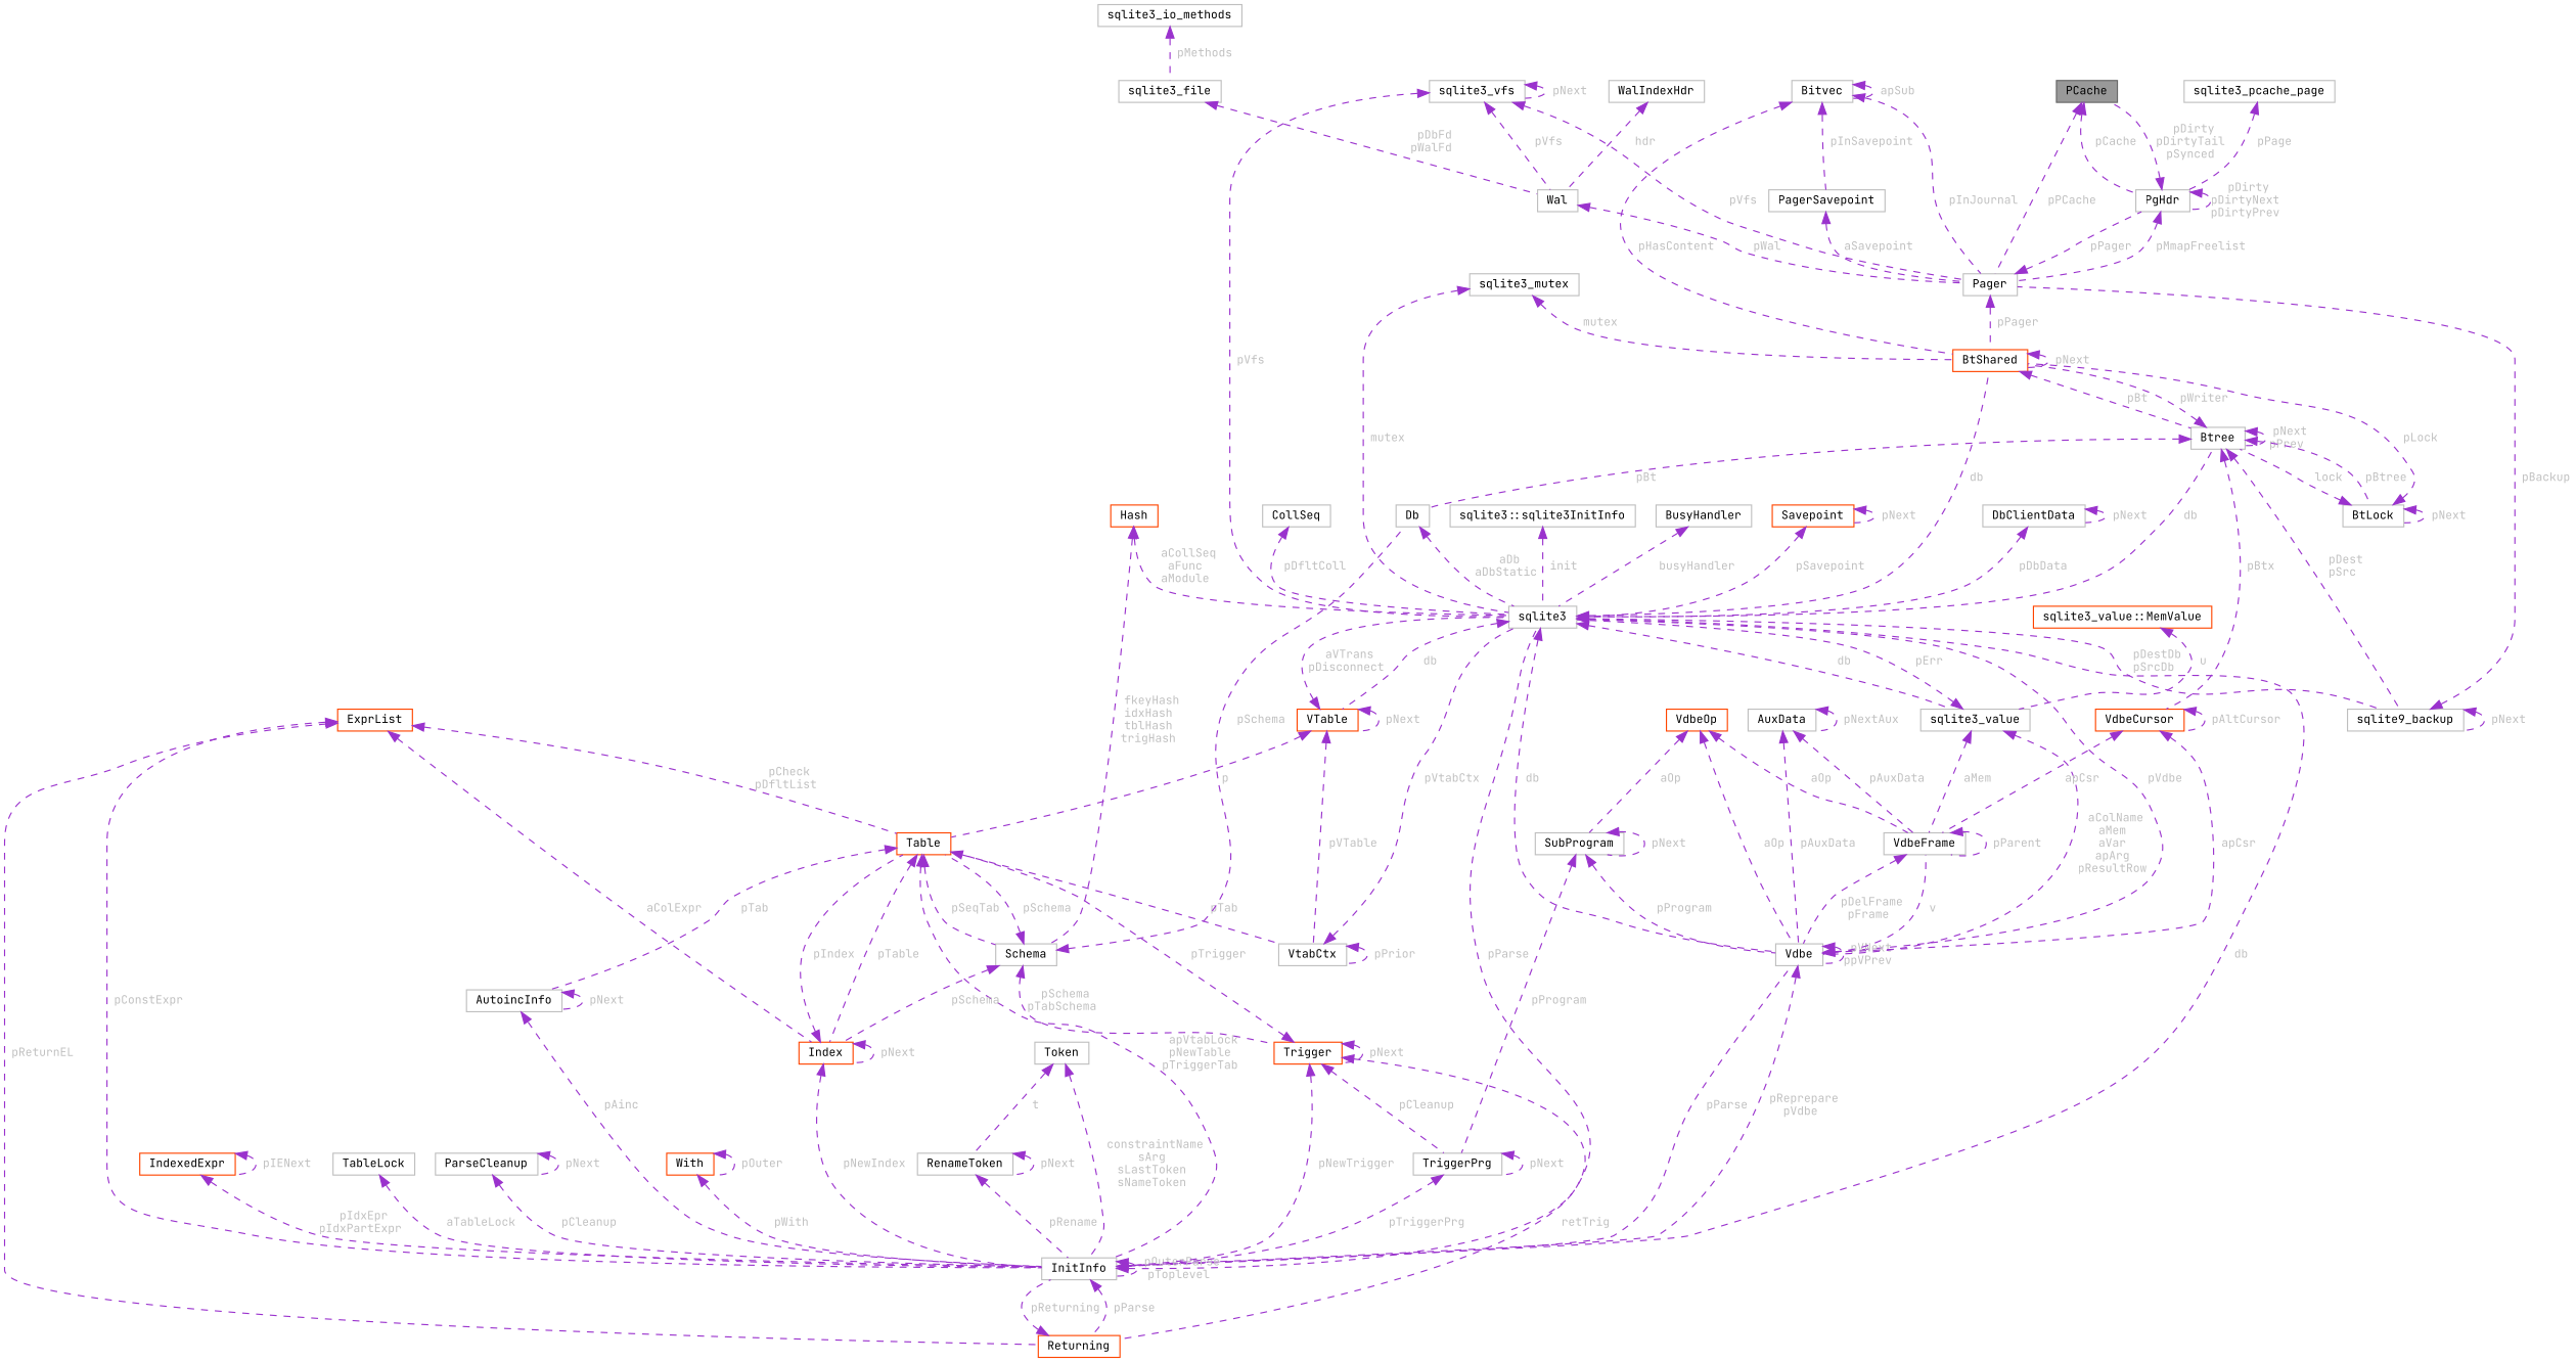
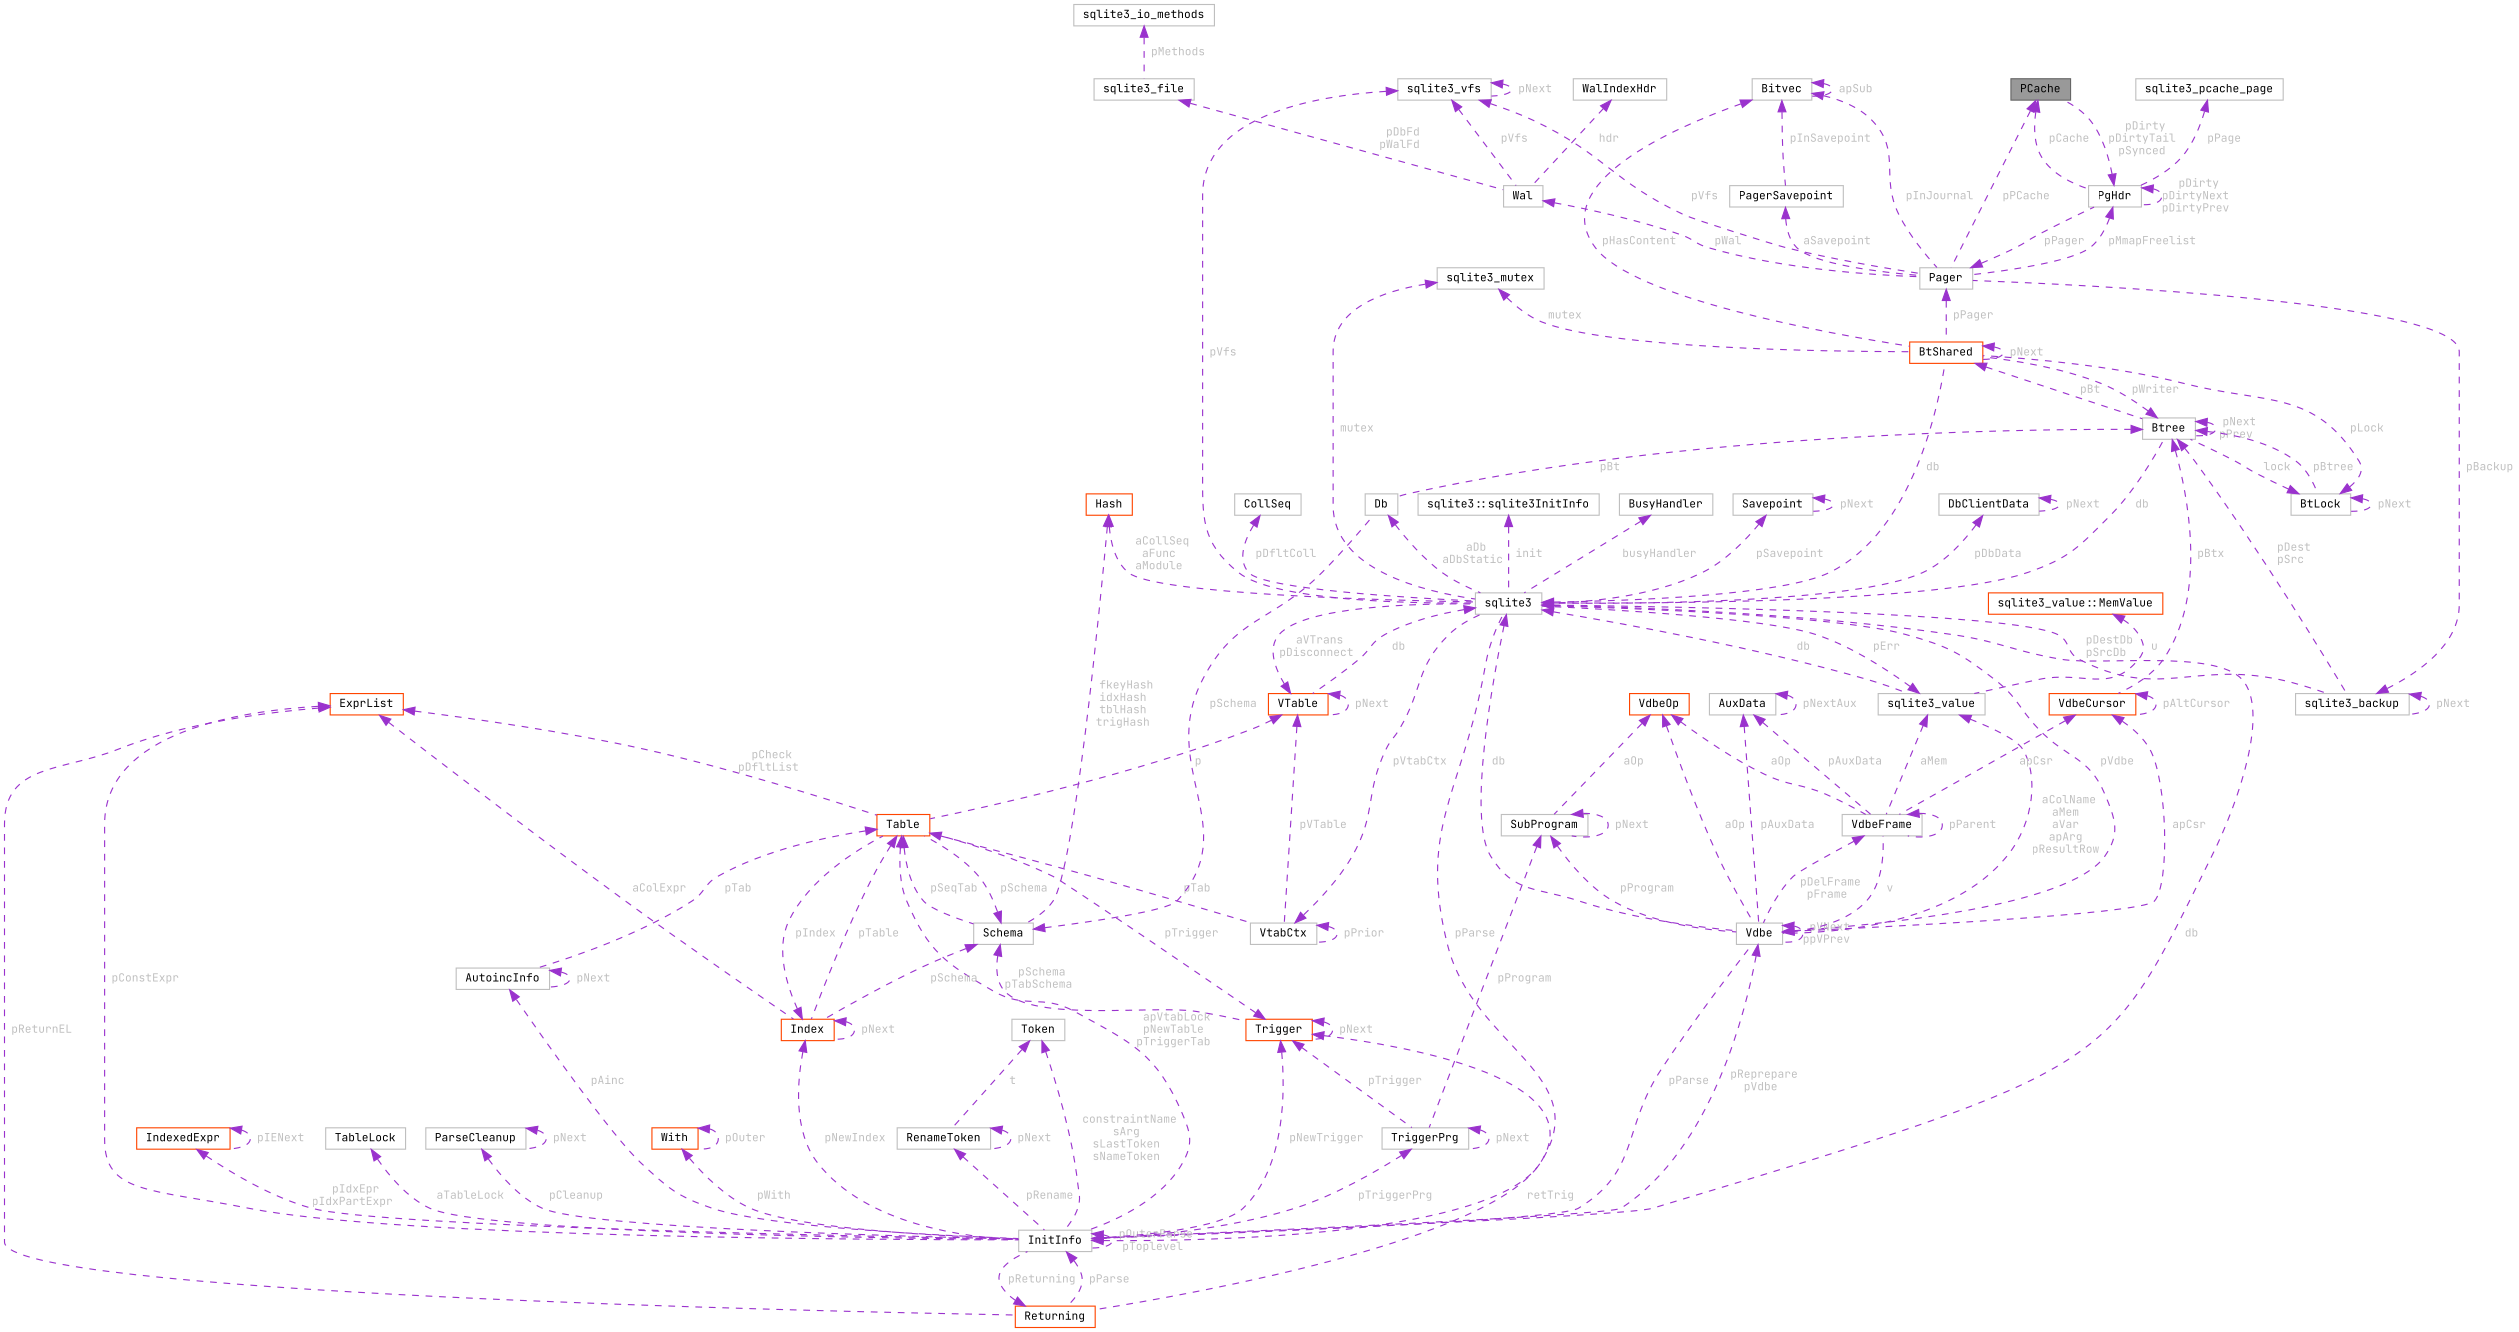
  digraph {
    fontname="JetBrains Mono"
    node [color=grey75 fillcolor=white fontname="JetBrains Mono" fontsize=10 shape=box style=filled]
    edge [color=darkorchid3 dir=back fontcolor=grey fontname="JetBrains Mono" fontsize=10 labelfontname=Helvetica labelfontsize=10 style=dashed]
    n1 [color=gray40 fillcolor=grey60 fontcolor=black height=0.2 label=PCache width=0.4]
    n2 [height=0.2 label=PgHdr width=0.4]
    n3 [height=0.2 label=Pager width=0.4]
    n4 [color=orangered height=0.2 label=BtShared width=0.4]
    n5 [height=0.2 label=sqlite3_pcache_page width=0.4]
    n6 [height=0.2 label=Btree width=0.4]
    n7 [height=0.2 label=sqlite3_vfs width=0.4]
    n8 [height=0.2 label=sqlite3 width=0.4]
    n9 [height=0.2 label=Wal width=0.4]
-   n10 [height=0.2 label=sqlite9_backup width=0.4]
+   n10 [height=0.2 label=sqlite3_backup width=0.4]
    n11 [height=0.2 label=Vdbe width=0.4]
    n12 [height=0.2 label=InitInfo width=0.4]
    n13 [color=orangered height=0.2 label=VTable width=0.4]
    n14 [height=0.2 label=sqlite3_value width=0.4]
    n15 [height=0.2 label=Bitvec width=0.4]
    n16 [height=0.2 label=PagerSavepoint width=0.4]
    n17 [height=0.2 label=sqlite3_file width=0.4]
    n18 [height=0.2 label=sqlite3_io_methods width=0.4]
    n19 [height=0.2 label=VdbeFrame width=0.4]
    n20 [color=orangered height=0.2 label=Returning width=0.4]
    n21 [color=orangered height=0.2 label=Table width=0.4]
    n22 [height=0.2 label=VtabCtx width=0.4]
    n23 [height=0.2 label=Db width=0.4]
    n24 [color=orangered height=0.2 label=VdbeCursor width=0.4]
    n25 [height=0.2 label=BtLock width=0.4]
    n26 [color=orangered height=0.2 label=ExprList width=0.4]
    n27 [color=orangered height=0.2 label=Index width=0.4]
    n28 [height=0.2 label=AutoincInfo width=0.4]
    n29 [height=0.2 label=Schema width=0.4]
    n30 [color=orangered height=0.2 label=IndexedExpr width=0.4]
    n31 [height=0.2 label=TableLock width=0.4]
    n32 [color=orangered height=0.2 label=Trigger width=0.4]
    n33 [height=0.2 label=TriggerPrg width=0.4]
    n34 [color=orangered height=0.2 label=Hash width=0.4]
    n35 [height=0.2 label=SubProgram width=0.4]
    n36 [color=orangered height=0.2 label=VdbeOp width=0.4]
    n37 [height=0.2 label=ParseCleanup width=0.4]
    n38 [height=0.2 label=Token width=0.4]
    n39 [height=0.2 label=RenameToken width=0.4]
    n40 [color=orangered height=0.2 label=With width=0.4]
    n41 [color=orangered height=0.2 label="sqlite3_value::MemValue" width=0.4]
    n42 [height=0.2 label=sqlite3_mutex width=0.4]
    n43 [height=0.2 label=AuxData width=0.4]
    n44 [height=0.2 label=CollSeq width=0.4]
    n45 [height=0.2 label="sqlite3::sqlite3InitInfo" width=0.4]
    n46 [height=0.2 label=BusyHandler width=0.4]
-   n47 [color=orangered height=0.2 label=Savepoint width=0.4]
+   n47 [height=0.2 label=Savepoint width=0.4]
    n48 [height=0.2 label=DbClientData width=0.4]
    n49 [height=0.2 label=WalIndexHdr width=0.4]
    n1 -> n2 [label=" pCache"]
    n1 -> n3 [label=" pPCache"]
    n2 -> n1 [label=" pDirty\npDirtyTail\npSynced"]
    n2 -> n2 [label=" pDirty\npDirtyNext\npDirtyPrev"]
    n2 -> n3 [label=" pMmapFreelist"]
    n3 -> n2 [label=" pPager"]
    n3 -> n4 [label=" pPager"]
    n4 -> n4 [label=" pNext"]
    n4 -> n6 [label=" pBt"]
    n5 -> n2 [label=" pPage"]
    n6 -> n4 [label=" pWriter"]
    n6 -> n6 [label=" pNext\npPrev"]
    n6 -> n10 [label=" pDest\npSrc"]
    n6 -> n23 [label=" pBt"]
    n6 -> n24 [label=" pBtx"]
    n6 -> n25 [label=" pBtree"]
    n7 -> n3 [label=" pVfs"]
    n7 -> n7 [label=" pNext"]
    n7 -> n8 [label=" pVfs"]
    n7 -> n9 [label=" pVfs"]
    n8 -> n4 [label=" db"]
    n8 -> n6 [label=" db"]
    n8 -> n10 [label=" pDestDb\npSrcDb"]
    n8 -> n11 [label=" db"]
    n8 -> n12 [label=" db"]
    n8 -> n13 [label=" db"]
    n8 -> n14 [label=" db"]
    n9 -> n3 [label=" pWal"]
    n10 -> n3 [label=" pBackup"]
    n10 -> n10 [label=" pNext"]
    n11 -> n8 [label=" pVdbe"]
    n11 -> n11 [label=" pVNext\nppVPrev"]
    n11 -> n12 [label=" pReprepare\npVdbe"]
    n11 -> n19 [label=" v"]
    n12 -> n8 [label=" pParse"]
    n12 -> n11 [label=" pParse"]
    n12 -> n12 [label=" pOuterParse\npToplevel"]
    n12 -> n20 [label=" pParse"]
    n13 -> n8 [label=" aVTrans\npDisconnect"]
    n13 -> n13 [label=" pNext"]
    n13 -> n21 [label=" p"]
    n13 -> n22 [label=" pVTable"]
    n14 -> n8 [label=" pErr"]
    n14 -> n11 [label=" aColName\naMem\naVar\napArg\npResultRow"]
    n14 -> n19 [label=" aMem"]
    n15 -> n3 [label=" pInJournal"]
    n15 -> n4 [label=" pHasContent"]
    n15 -> n15 [label=" apSub"]
    n15 -> n16 [label=" pInSavepoint"]
    n16 -> n3 [label=" aSavepoint"]
    n17 -> n9 [label=" pDbFd\npWalFd"]
    n18 -> n17 [label=" pMethods"]
    n19 -> n11 [label=" pDelFrame\npFrame"]
    n19 -> n19 [label=" pParent"]
    n20 -> n12 [label=" pReturning"]
    n21 -> n12 [label=" apVtabLock\npNewTable\npTriggerTab"]
    n21 -> n22 [label=" pTab"]
    n21 -> n27 [label=" pTable"]
    n21 -> n28 [label=" pTab"]
    n21 -> n29 [label=" pSeqTab"]
    n22 -> n8 [label=" pVtabCtx"]
    n22 -> n22 [label=" pPrior"]
    n23 -> n8 [label=" aDb\naDbStatic"]
    n24 -> n11 [label=" apCsr"]
    n24 -> n19 [label=" apCsr"]
    n24 -> n24 [label=" pAltCursor"]
    n25 -> n4 [label=" pLock"]
    n25 -> n6 [label=" lock"]
    n25 -> n25 [label=" pNext"]
    n26 -> n12 [label=" pConstExpr"]
    n26 -> n20 [label=" pReturnEL"]
    n26 -> n21 [label=" pCheck\npDfltList"]
    n26 -> n27 [label=" aColExpr"]
    n27 -> n12 [label=" pNewIndex"]
    n27 -> n21 [label=" pIndex"]
    n27 -> n27 [label=" pNext"]
    n28 -> n12 [label=" pAinc"]
    n28 -> n28 [label=" pNext"]
    n29 -> n21 [label=" pSchema"]
    n29 -> n23 [label=" pSchema"]
    n29 -> n27 [label=" pSchema"]
    n29 -> n32 [label=" pSchema\npTabSchema"]
    n30 -> n12 [label=" pIdxEpr\npIdxPartExpr"]
    n30 -> n30 [label=" pIENext"]
    n31 -> n12 [label=" aTableLock"]
    n32 -> n12 [label=" pNewTrigger"]
    n32 -> n20 [label=" retTrig"]
    n32 -> n21 [label=" pTrigger"]
    n32 -> n32 [label=" pNext"]
-   n32 -> n33 [label=" pCleanup"]
+   n32 -> n33 [label=" pTrigger"]
    n33 -> n12 [label=" pTriggerPrg"]
    n33 -> n33 [label=" pNext"]
    n34 -> n8 [label=" aCollSeq\naFunc\naModule"]
    n34 -> n29 [label=" fkeyHash\nidxHash\ntblHash\ntrigHash"]
    n35 -> n11 [label=" pProgram"]
    n35 -> n33 [label=" pProgram"]
    n35 -> n35 [label=" pNext"]
    n36 -> n11 [label=" aOp"]
    n36 -> n19 [label=" aOp"]
    n36 -> n35 [label=" aOp"]
    n37 -> n12 [label=" pCleanup"]
    n37 -> n37 [label=" pNext"]
    n38 -> n12 [label=" constraintName\nsArg\nsLastToken\nsNameToken"]
    n38 -> n39 [label=" t"]
    n39 -> n12 [label=" pRename"]
    n39 -> n39 [label=" pNext"]
    n40 -> n12 [label=" pWith"]
    n40 -> n40 [label=" pOuter"]
    n41 -> n14 [label=" u"]
    n42 -> n4 [label=" mutex"]
    n42 -> n8 [label=" mutex"]
    n43 -> n11 [label=" pAuxData"]
    n43 -> n19 [label=" pAuxData"]
    n43 -> n43 [label=" pNextAux"]
    n44 -> n8 [label=" pDfltColl"]
    n45 -> n8 [label=" init"]
    n46 -> n8 [label=" busyHandler"]
    n47 -> n8 [label=" pSavepoint"]
    n47 -> n47 [label=" pNext"]
    n48 -> n8 [label=" pDbData"]
    n48 -> n48 [label=" pNext"]
    n49 -> n9 [label=" hdr"]
  }
